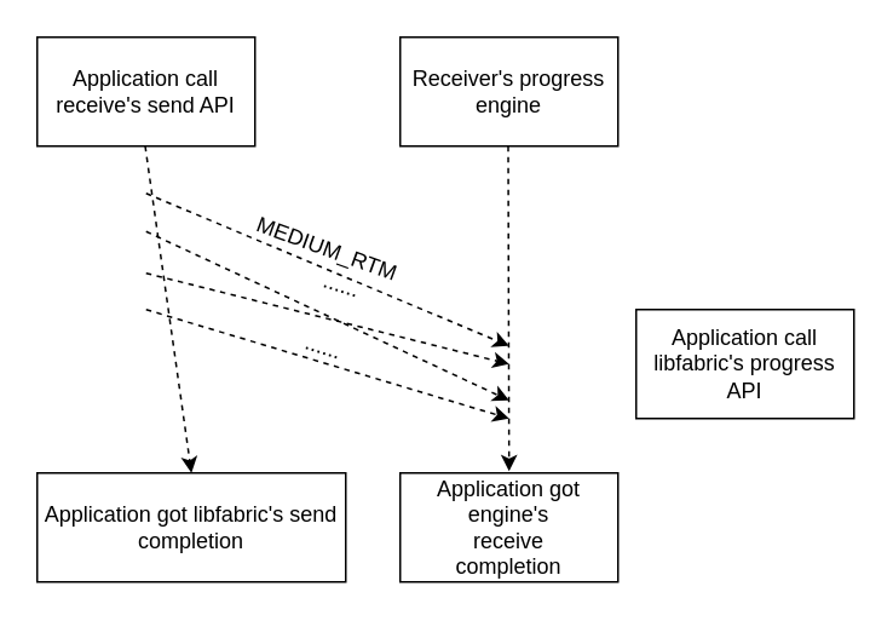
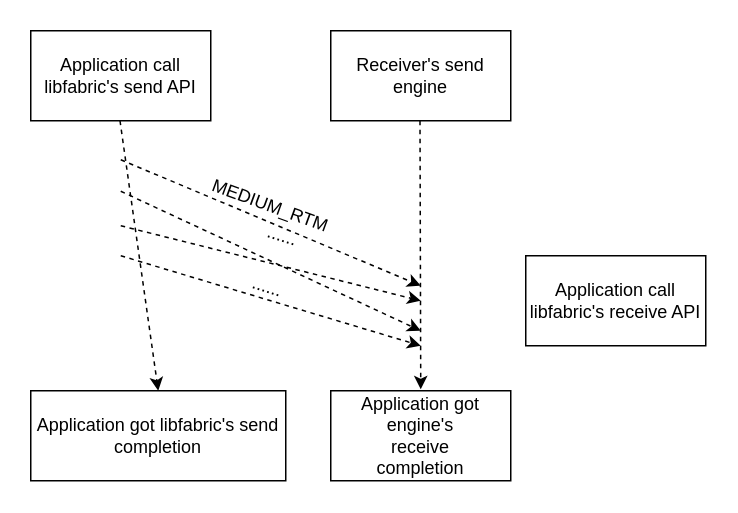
  <mxCell id="0" />
  <mxCell id="1" parent="0" />
- <mxCell id="2" value="Application call receive's send API" style="rounded=0;whiteSpace=wrap;html=1;" parent="1" vertex="1"><mxGeometry x="20" y="20" width="120" height="60" as="geometry" /></mxCell>
- <mxCell id="3" value="Receiver's progress engine" style="rounded=0;whiteSpace=wrap;html=1;" parent="1" vertex="1"><mxGeometry x="220" y="20" width="120" height="60" as="geometry" /></mxCell>
+ <mxCell id="2" value="Application call libfabric's send API" style="rounded=0;whiteSpace=wrap;html=1;" parent="1" vertex="1"><mxGeometry x="20" y="20" width="120" height="60" as="geometry" /></mxCell>
+ <mxCell id="3" value="Receiver's send engine" style="rounded=0;whiteSpace=wrap;html=1;" parent="1" vertex="1"><mxGeometry x="220" y="20" width="120" height="60" as="geometry" /></mxCell>
  <mxCell id="4" value="" style="endArrow=classic;html=1;dashed=1;entryX=0.5;entryY=0;entryDx=0;entryDy=0;" parent="1" target="7" edge="1"><mxGeometry width="50" height="50" relative="1" as="geometry"><mxPoint x="79.5" y="80" as="sourcePoint" /><mxPoint x="80" y="250" as="targetPoint" /></mxGeometry></mxCell>
  <mxCell id="5" value="" style="endArrow=classic;html=1;dashed=1;" parent="1" edge="1"><mxGeometry width="50" height="50" relative="1" as="geometry"><mxPoint x="279.5" y="80" as="sourcePoint" /><mxPoint x="280" y="259" as="targetPoint" /></mxGeometry></mxCell>
  <mxCell id="6" value="" style="endArrow=classic;html=1;dashed=1;" parent="1" edge="1"><mxGeometry width="50" height="50" relative="1" as="geometry"><mxPoint x="80" y="106" as="sourcePoint" /><mxPoint x="280" y="190" as="targetPoint" /></mxGeometry></mxCell>
  <mxCell id="7" value="Application got libfabric's send&lt;br&gt;completion" style="rounded=0;whiteSpace=wrap;html=1;" parent="1" vertex="1"><mxGeometry x="20" y="260" width="170" height="60" as="geometry" /></mxCell>
  <mxCell id="8" value="Application got engine's&lt;br&gt;receive&lt;br&gt;completion" style="rounded=0;whiteSpace=wrap;html=1;" parent="1" vertex="1"><mxGeometry x="220" y="260" width="120" height="60" as="geometry" /></mxCell>
  <mxCell id="9" value="MEDIUM_RTM" style="text;html=1;strokeColor=none;fillColor=none;align=center;verticalAlign=middle;whiteSpace=wrap;rounded=0;rotation=20;" parent="1" vertex="1"><mxGeometry x="160" y="127" width="40" height="20" as="geometry" /></mxCell>
  <mxCell id="10" value="" style="endArrow=classic;html=1;dashed=1;" parent="1" edge="1"><mxGeometry width="50" height="50" relative="1" as="geometry"><mxPoint x="80" y="127" as="sourcePoint" /><mxPoint x="280" y="220" as="targetPoint" /></mxGeometry></mxCell>
  <mxCell id="11" value="" style="endArrow=classic;html=1;dashed=1;" parent="1" edge="1"><mxGeometry width="50" height="50" relative="1" as="geometry"><mxPoint x="80" y="150" as="sourcePoint" /><mxPoint x="280" y="200" as="targetPoint" /></mxGeometry></mxCell>
  <mxCell id="12" value="" style="endArrow=classic;html=1;dashed=1;" parent="1" edge="1"><mxGeometry width="50" height="50" relative="1" as="geometry"><mxPoint x="80" y="170" as="sourcePoint" /><mxPoint x="280" y="230" as="targetPoint" /></mxGeometry></mxCell>
  <mxCell id="13" value="......" style="text;html=1;strokeColor=none;fillColor=none;align=center;verticalAlign=middle;whiteSpace=wrap;rounded=0;rotation=17;" vertex="1" parent="1"><mxGeometry x="158" y="181" width="40" height="20" as="geometry" /></mxCell>
- <mxCell id="14" value="Application call libfabric's progress API" style="rounded=0;whiteSpace=wrap;html=1;" vertex="1" parent="1"><mxGeometry x="350" y="170" width="120" height="60" as="geometry" /></mxCell>
+ <mxCell id="14" value="Application call libfabric's receive API" style="rounded=0;whiteSpace=wrap;html=1;" vertex="1" parent="1"><mxGeometry x="350" y="170" width="120" height="60" as="geometry" /></mxCell>
  <mxCell id="15" value="......" style="text;html=1;strokeColor=none;fillColor=none;align=center;verticalAlign=middle;whiteSpace=wrap;rounded=0;rotation=17;" vertex="1" parent="1"><mxGeometry x="168" y="147" width="40" height="20" as="geometry" /></mxCell>
